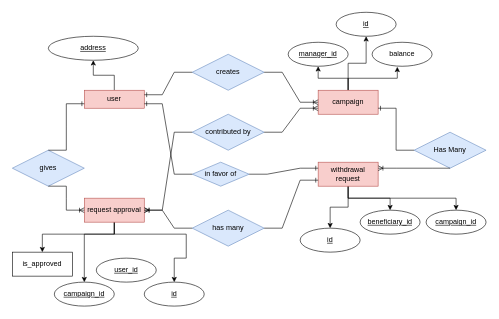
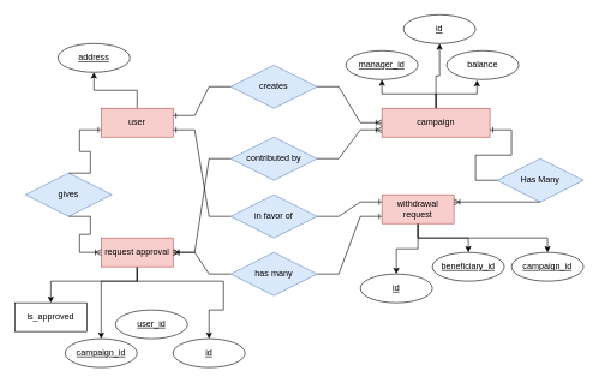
  <mxCell id="0" />
  <mxCell id="1" parent="0" />
  <mxCell id="2" style="edgeStyle=orthogonalEdgeStyle;rounded=0;orthogonalLoop=1;jettySize=auto;html=1;exitX=0.5;exitY=0;exitDx=0;exitDy=0;entryX=0.5;entryY=1;entryDx=0;entryDy=0;" edge="1" parent="1" source="3" target="8"><mxGeometry relative="1" as="geometry" /></mxCell>
- <mxCell id="3" value="user" style="whiteSpace=wrap;html=1;align=center;fillColor=#f8cecc;strokeColor=#b85450;" vertex="1" parent="1"><mxGeometry x="140" y="150" width="100" height="30" as="geometry" /></mxCell>
+ <mxCell id="3" value="user" style="whiteSpace=wrap;html=1;align=center;fillColor=#f8cecc;strokeColor=#b85450;" vertex="1" parent="1"><mxGeometry x="140" y="150" width="100" height="40" as="geometry" /></mxCell>
  <mxCell id="4" style="edgeStyle=orthogonalEdgeStyle;rounded=0;orthogonalLoop=1;jettySize=auto;html=1;exitX=0.5;exitY=0;exitDx=0;exitDy=0;entryX=0.5;entryY=1;entryDx=0;entryDy=0;" edge="1" parent="1" source="7" target="12"><mxGeometry relative="1" as="geometry" /></mxCell>
  <mxCell id="5" style="edgeStyle=orthogonalEdgeStyle;rounded=0;orthogonalLoop=1;jettySize=auto;html=1;exitX=0.5;exitY=0;exitDx=0;exitDy=0;entryX=0.42;entryY=1.025;entryDx=0;entryDy=0;entryPerimeter=0;" edge="1" parent="1" source="7" target="15"><mxGeometry relative="1" as="geometry" /></mxCell>
  <mxCell id="6" style="edgeStyle=orthogonalEdgeStyle;rounded=0;orthogonalLoop=1;jettySize=auto;html=1;exitX=0.5;exitY=0;exitDx=0;exitDy=0;entryX=0.5;entryY=1;entryDx=0;entryDy=0;" edge="1" parent="1" source="7" target="43"><mxGeometry relative="1" as="geometry" /></mxCell>
- <mxCell id="7" value="campaign" style="whiteSpace=wrap;html=1;align=center;fillColor=#f8cecc;strokeColor=#b85450;" vertex="1" parent="1"><mxGeometry x="530" y="150" width="100" height="40" as="geometry" /></mxCell>
- <mxCell id="8" value="address" style="ellipse;whiteSpace=wrap;html=1;align=center;fontStyle=4;" vertex="1" parent="1"><mxGeometry x="80" y="60" width="150" height="40" as="geometry" /></mxCell>
+ <mxCell id="7" value="campaign" style="whiteSpace=wrap;html=1;align=center;fillColor=#f8cecc;strokeColor=#b85450;" vertex="1" parent="1"><mxGeometry x="530" y="150" width="150" height="40" as="geometry" /></mxCell>
+ <mxCell id="8" value="address" style="ellipse;whiteSpace=wrap;html=1;align=center;fontStyle=4;" vertex="1" parent="1"><mxGeometry x="80" y="60" width="100" height="40" as="geometry" /></mxCell>
  <mxCell id="9" value="creates" style="shape=rhombus;perimeter=rhombusPerimeter;whiteSpace=wrap;html=1;align=center;fillColor=#dae8fc;strokeColor=#6c8ebf;" vertex="1" parent="1"><mxGeometry x="320" y="90" width="120" height="60" as="geometry" /></mxCell>
  <mxCell id="10" value="" style="edgeStyle=entityRelationEdgeStyle;fontSize=12;html=1;endArrow=ERoneToMany;rounded=0;exitX=1;exitY=0.5;exitDx=0;exitDy=0;entryX=0;entryY=0.5;entryDx=0;entryDy=0;" edge="1" parent="1" source="9" target="7"><mxGeometry width="100" height="100" relative="1" as="geometry"><mxPoint x="430" y="320" as="sourcePoint" /><mxPoint x="530" y="220" as="targetPoint" /></mxGeometry></mxCell>
  <mxCell id="11" value="" style="edgeStyle=entityRelationEdgeStyle;fontSize=12;html=1;endArrow=ERone;endFill=1;rounded=0;entryX=1;entryY=0.25;entryDx=0;entryDy=0;" edge="1" parent="1" source="9" target="3"><mxGeometry width="100" height="100" relative="1" as="geometry"><mxPoint x="430" y="320" as="sourcePoint" /><mxPoint x="530" y="220" as="targetPoint" /></mxGeometry></mxCell>
  <mxCell id="12" value="manager_id" style="ellipse;whiteSpace=wrap;html=1;align=center;fontStyle=4;" vertex="1" parent="1"><mxGeometry x="480" y="70" width="100" height="40" as="geometry" /></mxCell>
  <mxCell id="13" value="contributed by" style="shape=rhombus;perimeter=rhombusPerimeter;whiteSpace=wrap;html=1;align=center;fillColor=#dae8fc;strokeColor=#6c8ebf;" vertex="1" parent="1"><mxGeometry x="320" y="190" width="120" height="60" as="geometry" /></mxCell>
  <mxCell id="14" value="" style="edgeStyle=entityRelationEdgeStyle;fontSize=12;html=1;endArrow=ERoneToMany;rounded=0;exitX=0;exitY=0.5;exitDx=0;exitDy=0;" edge="1" parent="1" source="13" target="29"><mxGeometry width="100" height="100" relative="1" as="geometry"><mxPoint x="450" y="130" as="sourcePoint" /><mxPoint x="540" y="180" as="targetPoint" /></mxGeometry></mxCell>
  <mxCell id="15" value="balance" style="ellipse;whiteSpace=wrap;html=1;align=center;" vertex="1" parent="1"><mxGeometry x="620" y="70" width="100" height="40" as="geometry" /></mxCell>
  <mxCell id="16" style="edgeStyle=orthogonalEdgeStyle;rounded=0;orthogonalLoop=1;jettySize=auto;html=1;exitX=0.5;exitY=1;exitDx=0;exitDy=0;entryX=0.5;entryY=0;entryDx=0;entryDy=0;" edge="1" parent="1" source="19" target="39"><mxGeometry relative="1" as="geometry" /></mxCell>
  <mxCell id="17" style="edgeStyle=orthogonalEdgeStyle;rounded=0;orthogonalLoop=1;jettySize=auto;html=1;exitX=0.5;exitY=1;exitDx=0;exitDy=0;entryX=0.5;entryY=0;entryDx=0;entryDy=0;" edge="1" parent="1" source="19" target="40"><mxGeometry relative="1" as="geometry" /></mxCell>
  <mxCell id="18" style="edgeStyle=orthogonalEdgeStyle;rounded=0;orthogonalLoop=1;jettySize=auto;html=1;exitX=0.5;exitY=1;exitDx=0;exitDy=0;entryX=0.5;entryY=0;entryDx=0;entryDy=0;" edge="1" parent="1" source="19" target="41"><mxGeometry relative="1" as="geometry" /></mxCell>
  <mxCell id="19" value="withdrawal request" style="whiteSpace=wrap;html=1;align=center;fillColor=#f8cecc;strokeColor=#b85450;" vertex="1" parent="1"><mxGeometry x="530" y="270" width="100" height="40" as="geometry" /></mxCell>
  <mxCell id="20" value="Has Many" style="shape=rhombus;perimeter=rhombusPerimeter;whiteSpace=wrap;html=1;align=center;fillColor=#dae8fc;strokeColor=#6c8ebf;" vertex="1" parent="1"><mxGeometry x="690" y="220" width="120" height="60" as="geometry" /></mxCell>
  <mxCell id="21" value="" style="edgeStyle=entityRelationEdgeStyle;fontSize=12;html=1;endArrow=ERone;endFill=1;rounded=0;entryX=1;entryY=0.75;entryDx=0;entryDy=0;exitX=0;exitY=0.5;exitDx=0;exitDy=0;" edge="1" parent="1" source="20" target="7"><mxGeometry width="100" height="100" relative="1" as="geometry"><mxPoint x="430" y="310" as="sourcePoint" /><mxPoint x="530" y="210" as="targetPoint" /></mxGeometry></mxCell>
  <mxCell id="22" value="" style="edgeStyle=entityRelationEdgeStyle;fontSize=12;html=1;endArrow=ERoneToMany;rounded=0;entryX=1;entryY=0.25;entryDx=0;entryDy=0;exitX=0.5;exitY=1;exitDx=0;exitDy=0;" edge="1" parent="1" source="20" target="19"><mxGeometry width="100" height="100" relative="1" as="geometry"><mxPoint x="430" y="310" as="sourcePoint" /><mxPoint x="530" y="210" as="targetPoint" /></mxGeometry></mxCell>
- <mxCell id="23" value="in favor of" style="shape=rhombus;perimeter=rhombusPerimeter;whiteSpace=wrap;html=1;align=center;fillColor=#dae8fc;strokeColor=#6c8ebf;" vertex="1" parent="1"><mxGeometry x="320" y="270" width="95" height="40" as="geometry" /></mxCell>
+ <mxCell id="23" value="in favor of" style="shape=rhombus;perimeter=rhombusPerimeter;whiteSpace=wrap;html=1;align=center;fillColor=#dae8fc;strokeColor=#6c8ebf;" vertex="1" parent="1"><mxGeometry x="320" y="270" width="120" height="60" as="geometry" /></mxCell>
  <mxCell id="24" value="" style="edgeStyle=entityRelationEdgeStyle;fontSize=12;html=1;endArrow=ERone;endFill=1;rounded=0;entryX=1;entryY=0.75;entryDx=0;entryDy=0;exitX=0;exitY=0.5;exitDx=0;exitDy=0;" edge="1" parent="1" source="23" target="3"><mxGeometry width="100" height="100" relative="1" as="geometry"><mxPoint x="260" y="260" as="sourcePoint" /><mxPoint x="180" y="300" as="targetPoint" /></mxGeometry></mxCell>
  <mxCell id="25" value="" style="edgeStyle=entityRelationEdgeStyle;fontSize=12;html=1;endArrow=ERone;endFill=1;rounded=0;entryX=0;entryY=0.25;entryDx=0;entryDy=0;exitX=1;exitY=0.5;exitDx=0;exitDy=0;" edge="1" parent="1" source="23" target="19"><mxGeometry width="100" height="100" relative="1" as="geometry"><mxPoint x="280" y="330" as="sourcePoint" /><mxPoint x="220" y="210" as="targetPoint" /></mxGeometry></mxCell>
  <mxCell id="26" style="edgeStyle=orthogonalEdgeStyle;rounded=0;orthogonalLoop=1;jettySize=auto;html=1;exitX=0.5;exitY=1;exitDx=0;exitDy=0;entryX=0.5;entryY=0;entryDx=0;entryDy=0;" edge="1" parent="1" source="29" target="30"><mxGeometry relative="1" as="geometry"><Array as="points"><mxPoint x="190" y="390" /><mxPoint x="70" y="390" /></Array></mxGeometry></mxCell>
  <mxCell id="27" style="edgeStyle=orthogonalEdgeStyle;rounded=0;orthogonalLoop=1;jettySize=auto;html=1;exitX=0.5;exitY=1;exitDx=0;exitDy=0;entryX=0.5;entryY=0;entryDx=0;entryDy=0;" edge="1" parent="1" source="29" target="37"><mxGeometry relative="1" as="geometry"><Array as="points"><mxPoint x="190" y="390" /><mxPoint x="140" y="390" /></Array></mxGeometry></mxCell>
  <mxCell id="28" style="edgeStyle=orthogonalEdgeStyle;rounded=0;orthogonalLoop=1;jettySize=auto;html=1;exitX=0.5;exitY=1;exitDx=0;exitDy=0;entryX=0.5;entryY=0;entryDx=0;entryDy=0;" edge="1" parent="1" source="29" target="42"><mxGeometry relative="1" as="geometry"><mxPoint x="470" y="460" as="targetPoint" /><Array as="points"><mxPoint x="190" y="390" /><mxPoint x="310" y="390" /><mxPoint x="310" y="430" /><mxPoint x="290" y="430" /></Array></mxGeometry></mxCell>
  <mxCell id="29" value="request approval" style="whiteSpace=wrap;html=1;align=center;fillColor=#f8cecc;strokeColor=#b85450;" vertex="1" parent="1"><mxGeometry x="140" y="330" width="100" height="40" as="geometry" /></mxCell>
  <mxCell id="30" value="is_approved" style="whiteSpace=wrap;html=1;align=center;rounded=0;" vertex="1" parent="1"><mxGeometry y="420" width="100" height="40" as="geometry" x="20" /></mxCell>
  <mxCell id="31" value="has many" style="shape=rhombus;perimeter=rhombusPerimeter;whiteSpace=wrap;html=1;align=center;fillColor=#dae8fc;strokeColor=#6c8ebf;" vertex="1" parent="1"><mxGeometry x="320" y="350" width="120" height="60" as="geometry" /></mxCell>
  <mxCell id="32" value="" style="edgeStyle=entityRelationEdgeStyle;fontSize=12;html=1;endArrow=ERone;endFill=1;rounded=0;exitX=1;exitY=0.5;exitDx=0;exitDy=0;entryX=0;entryY=0.75;entryDx=0;entryDy=0;" edge="1" parent="1" source="31" target="19"><mxGeometry width="100" height="100" relative="1" as="geometry"><mxPoint x="455" y="340" as="sourcePoint" /><mxPoint x="530" y="390" as="targetPoint" /></mxGeometry></mxCell>
  <mxCell id="33" value="" style="edgeStyle=entityRelationEdgeStyle;fontSize=12;html=1;endArrow=ERoneToMany;rounded=0;entryX=1;entryY=0.5;entryDx=0;entryDy=0;exitX=0;exitY=0.5;exitDx=0;exitDy=0;" edge="1" parent="1" source="31" target="29"><mxGeometry width="100" height="100" relative="1" as="geometry"><mxPoint x="330" y="430" as="sourcePoint" /><mxPoint x="310" y="560" as="targetPoint" /></mxGeometry></mxCell>
  <mxCell id="34" value="" style="edgeStyle=entityRelationEdgeStyle;fontSize=12;html=1;endArrow=ERoneToMany;rounded=0;exitX=1;exitY=0.5;exitDx=0;exitDy=0;entryX=0;entryY=0.75;entryDx=0;entryDy=0;" edge="1" parent="1" source="13" target="7"><mxGeometry width="100" height="100" relative="1" as="geometry"><mxPoint x="460" y="240" as="sourcePoint" /><mxPoint x="550" y="290" as="targetPoint" /></mxGeometry></mxCell>
- <mxCell id="35" value="gives" style="shape=rhombus;perimeter=rhombusPerimeter;whiteSpace=wrap;html=1;align=center;fillColor=#dae8fc;strokeColor=#6c8ebf;" vertex="1" parent="1"><mxGeometry y="250" width="120" height="60" as="geometry" x="20" /></mxCell>
+ <mxCell id="35" value="gives" style="shape=rhombus;perimeter=rhombusPerimeter;whiteSpace=wrap;html=1;align=center;fillColor=#dae8fc;strokeColor=#6c8ebf;" vertex="1" parent="1"><mxGeometry x="35" y="240" width="120" height="60" as="geometry" /></mxCell>
  <mxCell id="36" value="" style="edgeStyle=entityRelationEdgeStyle;fontSize=12;html=1;endArrow=ERone;endFill=1;rounded=0;entryX=0;entryY=0.75;entryDx=0;entryDy=0;exitX=0.5;exitY=0;exitDx=0;exitDy=0;" edge="1" parent="1" source="35" target="3"><mxGeometry width="100" height="100" relative="1" as="geometry"><mxPoint x="70" y="230" as="sourcePoint" /><mxPoint x="70" y="350" as="targetPoint" /></mxGeometry></mxCell>
  <mxCell id="37" value="campaign_id" style="ellipse;whiteSpace=wrap;html=1;align=center;fontStyle=4;" vertex="1" parent="1"><mxGeometry x="90" y="470" width="100" height="40" as="geometry" /></mxCell>
  <mxCell id="38" value="user_id" style="ellipse;whiteSpace=wrap;html=1;align=center;fontStyle=4;" vertex="1" parent="1"><mxGeometry x="160" y="430" width="100" height="40" as="geometry" /></mxCell>
  <mxCell id="39" value="beneficiary_id" style="ellipse;whiteSpace=wrap;html=1;align=center;fontStyle=4;" vertex="1" parent="1"><mxGeometry x="600" y="350" width="100" height="40" as="geometry" /></mxCell>
  <mxCell id="40" value="campaign_id" style="ellipse;whiteSpace=wrap;html=1;align=center;fontStyle=4;" vertex="1" parent="1"><mxGeometry x="710" y="350" width="100" height="40" as="geometry" /></mxCell>
  <mxCell id="41" value="id" style="ellipse;whiteSpace=wrap;html=1;align=center;fontStyle=4;" vertex="1" parent="1"><mxGeometry x="500" y="380" width="100" height="40" as="geometry" /></mxCell>
  <mxCell id="42" value="id" style="ellipse;whiteSpace=wrap;html=1;align=center;fontStyle=4;" vertex="1" parent="1"><mxGeometry x="240" y="470" width="100" height="40" as="geometry" /></mxCell>
  <mxCell id="43" value="id" style="ellipse;whiteSpace=wrap;html=1;align=center;fontStyle=4;" vertex="1" parent="1"><mxGeometry x="560" y="20" width="100" height="40" as="geometry" /></mxCell>
  <mxCell id="44" value="" style="edgeStyle=entityRelationEdgeStyle;fontSize=12;html=1;endArrow=ERoneToMany;rounded=0;entryX=0;entryY=0.5;entryDx=0;entryDy=0;exitX=0.5;exitY=1;exitDx=0;exitDy=0;" edge="1" parent="1" source="35" target="29"><mxGeometry width="100" height="100" relative="1" as="geometry"><mxPoint x="260" y="270" as="sourcePoint" /><mxPoint x="180" y="240" as="targetPoint" /></mxGeometry></mxCell>
